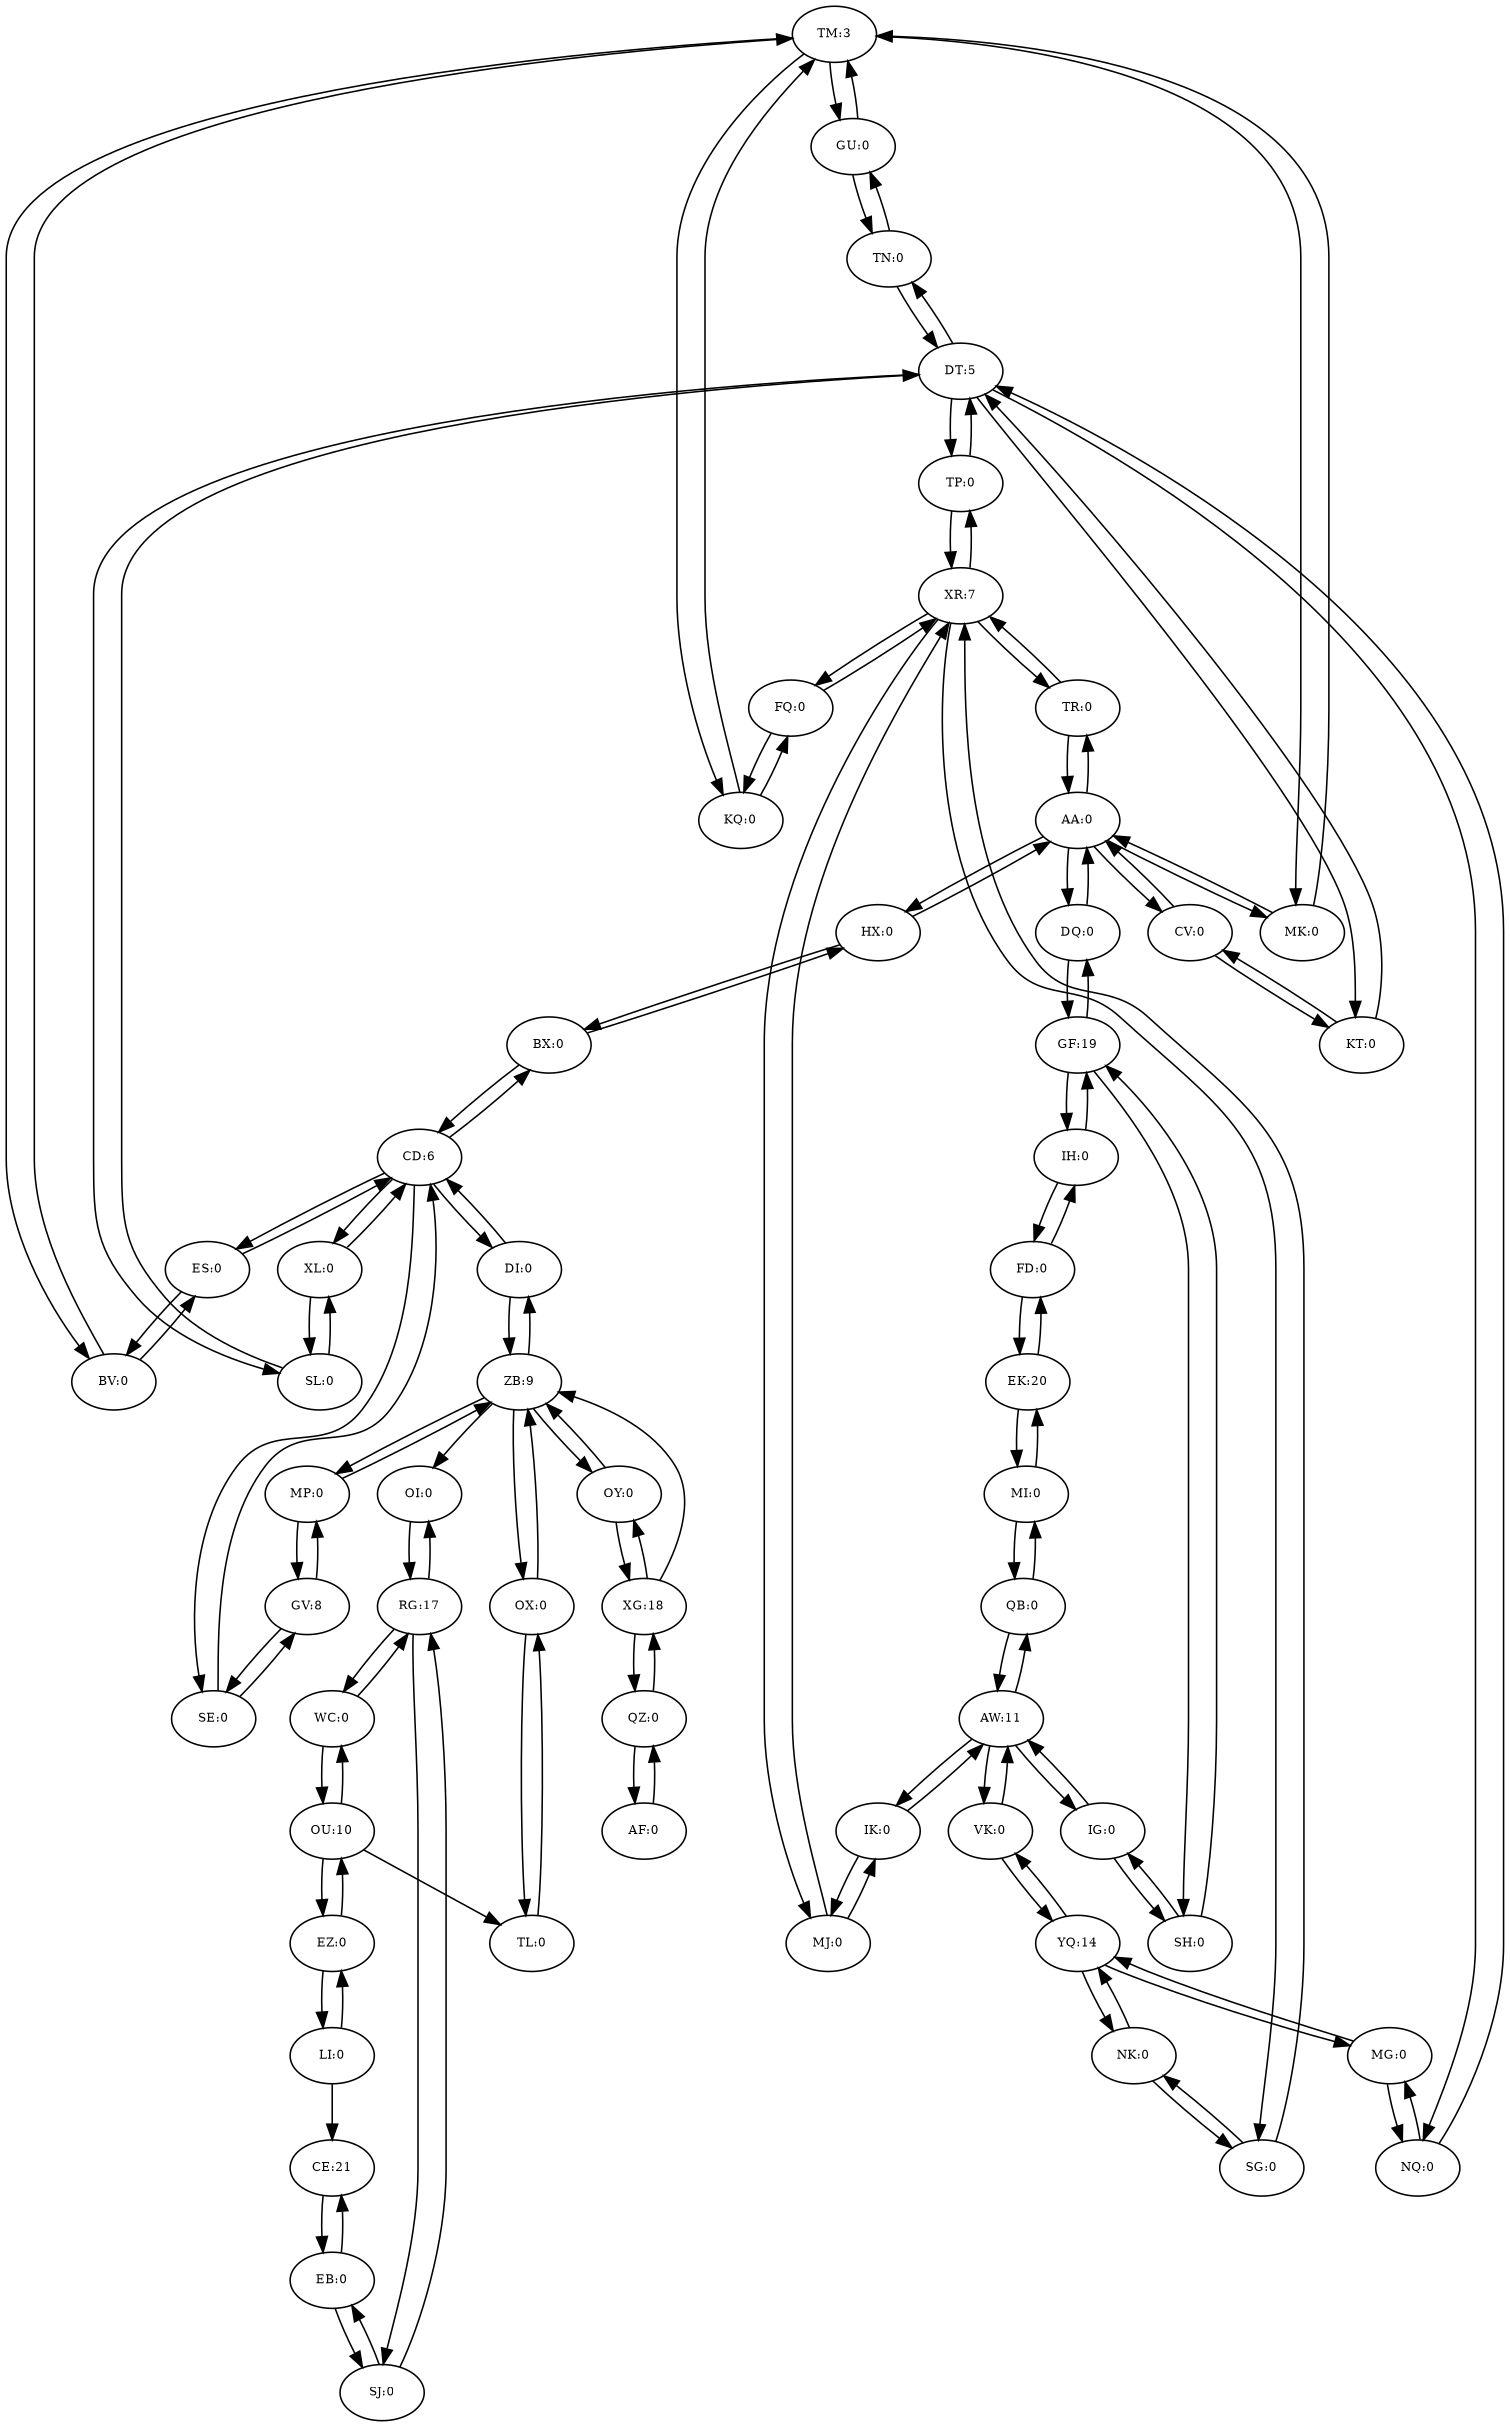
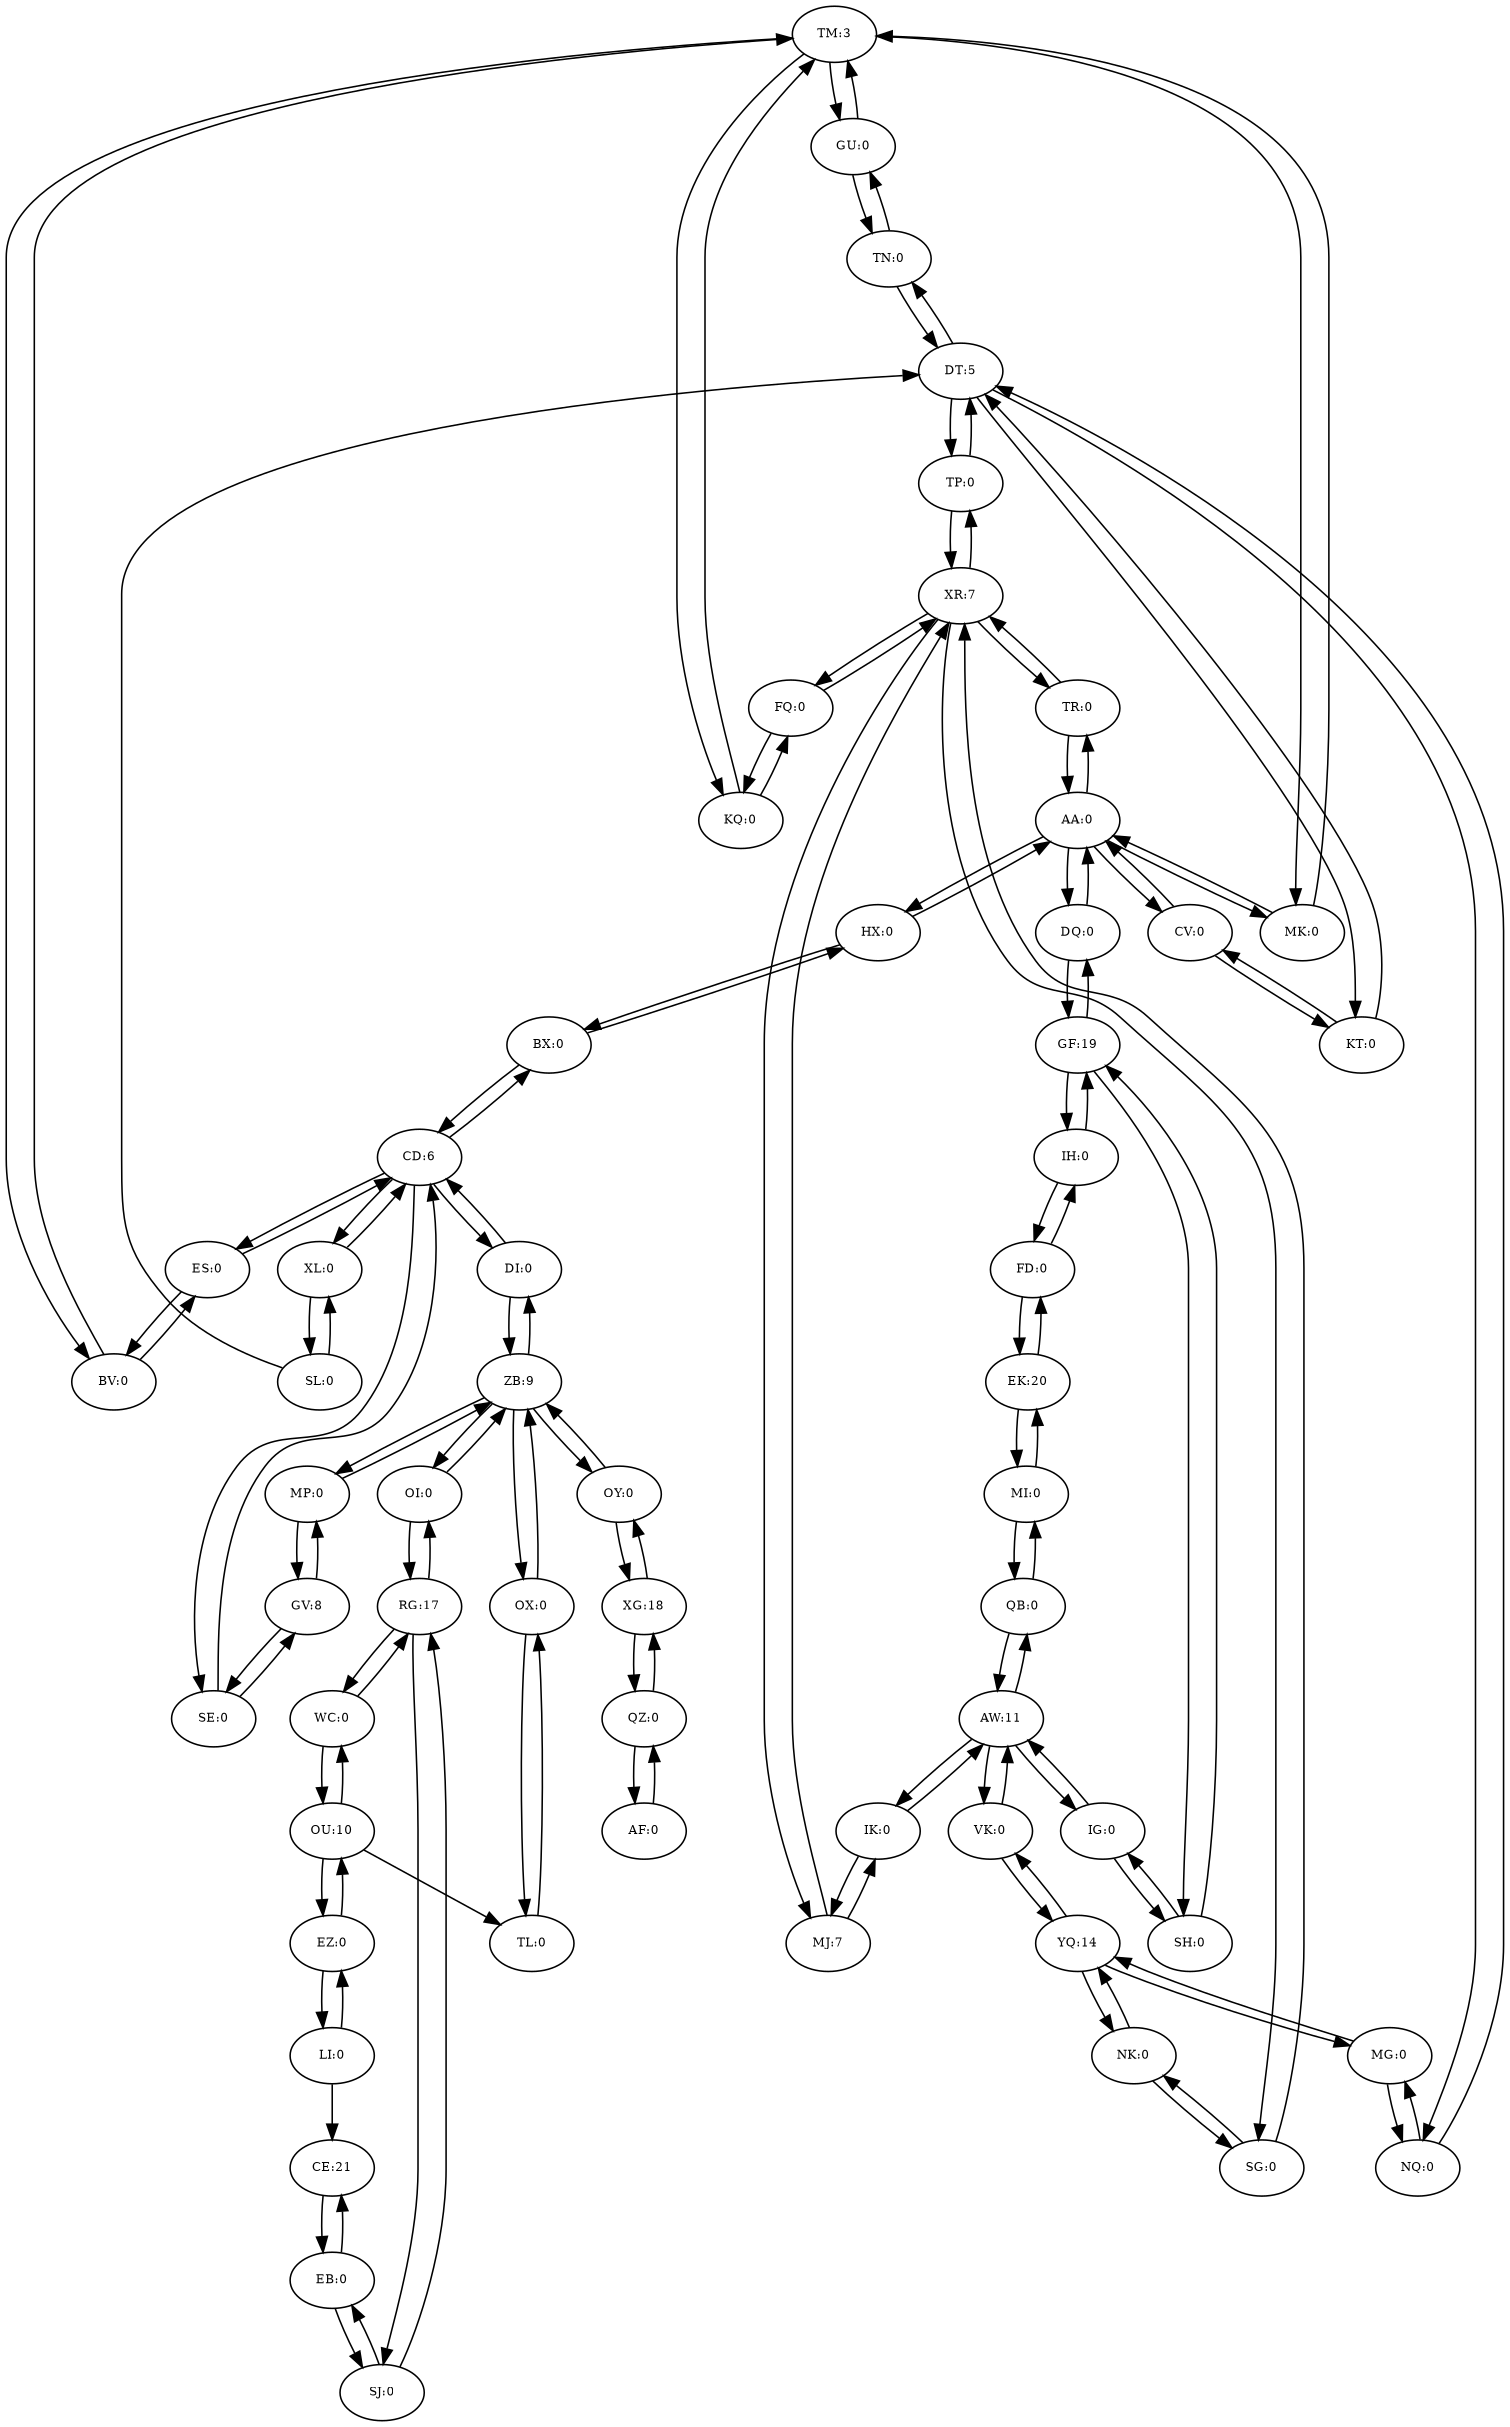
  digraph {
    node [fontsize=8]
    edge [fontsize=8]
    n1 [label="TM:3"]
    n2 [label="GU:0"]
    n3 [label="KQ:0"]
    n4 [label="BV:0"]
    n5 [label="MK:0"]
    n6 [label="TN:0"]
    n7 [label="FQ:0"]
    n8 [label="ES:0"]
    n9 [label="AA:0"]
    n10 [label="DT:5"]
    n11 [label="XR:7"]
    n12 [label="CD:6"]
    n13 [label="HX:0"]
    n14 [label="TR:0"]
    n15 [label="CV:0"]
    n16 [label="DQ:0"]
    n17 [label="BX:0"]
    n18 [label="SE:0"]
    n19 [label="XL:0"]
    n20 [label="DI:0"]
    n21 [label="GV:8"]
    n22 [label="SL:0"]
    n23 [label="ZB:9"]
    n24 [label="MP:0"]
    n25 [label="OI:0"]
    n26 [label="OY:0"]
    n27 [label="OX:0"]
    n28 [label="RG:17"]
    n29 [label="SJ:0"]
    n30 [label="WC:0"]
    n31 [label="XG:18"]
    n32 [label="TL:0"]
    n33 [label="EB:0"]
    n34 [label="OU:10"]
    n35 [label="QZ:0"]
    n36 [label="AF:0"]
    n37 [label="EZ:0"]
    n38 [label="LI:0"]
    n39 [label="CE:21"]
    n40 [label="KT:0"]
    n41 [label="NQ:0"]
    n42 [label="TP:0"]
    n43 [label="MG:0"]
    n44 [label="SG:0"]
    n45 [label="NK:0"]
-   n46 [label="MJ:0"]
+   n46 [label="MJ:7"]
    n47 [label="YQ:14"]
    n48 [label="IK:0"]
    n49 [label="VK:0"]
    n50 [label="QB:0"]
    n51 [label="AW:11"]
    n52 [label="MI:0"]
    n53 [label="IG:0"]
    n54 [label="EK:20"]
    n55 [label="SH:0"]
    n56 [label="FD:0"]
    n57 [label="GF:19"]
    n58 [label="IH:0"]
    n1 -> n2
    n1 -> n3
    n1 -> n4
    n1 -> n5
    n2 -> n1
    n2 -> n6
    n3 -> n1
    n3 -> n7
    n4 -> n1
    n4 -> n8
    n5 -> n1
    n5 -> n9
    n6 -> n2
    n6 -> n10
    n7 -> n3
    n7 -> n11
    n8 -> n4
    n8 -> n12
    n9 -> n5
    n9 -> n13
    n9 -> n14
    n9 -> n15
    n9 -> n16
    n10 -> n6
-   n10 -> n22
    n10 -> n40
    n10 -> n41
    n10 -> n42
    n11 -> n7
    n11 -> n14
    n11 -> n42
    n11 -> n44
    n11 -> n46
    n12 -> n8
    n12 -> n17
    n12 -> n18
    n12 -> n19
    n12 -> n20
    n13 -> n9
    n13 -> n17
    n14 -> n9
    n14 -> n11
    n15 -> n9
    n15 -> n40
    n16 -> n9
    n16 -> n57
    n17 -> n12
    n17 -> n13
    n18 -> n12
    n18 -> n21
    n19 -> n12
    n19 -> n22
    n20 -> n12
    n20 -> n23
    n21 -> n18
    n21 -> n24
    n22 -> n10
    n22 -> n19
    n23 -> n20
    n23 -> n24
    n23 -> n25
    n23 -> n26
    n23 -> n27
    n24 -> n21
    n24 -> n23
-   n31 -> n23
+   n25 -> n23
    n25 -> n28
    n26 -> n23
    n26 -> n31
    n27 -> n23
    n27 -> n32
    n28 -> n25
    n28 -> n29
    n28 -> n30
    n29 -> n28
    n29 -> n33
    n30 -> n28
    n30 -> n34
    n31 -> n26
    n31 -> n35
    n32 -> n27
    n33 -> n29
    n33 -> n39
    n34 -> n30
    n34 -> n32
    n34 -> n37
    n35 -> n31
    n35 -> n36
    n36 -> n35
    n37 -> n34
    n37 -> n38
    n38 -> n37
    n38 -> n39
    n39 -> n33
    n40 -> n10
    n40 -> n15
    n41 -> n10
    n41 -> n43
    n42 -> n10
    n42 -> n11
    n43 -> n41
    n43 -> n47
    n44 -> n11
    n44 -> n45
    n45 -> n44
    n45 -> n47
    n46 -> n11
    n46 -> n48
    n47 -> n43
    n47 -> n45
    n47 -> n49
    n48 -> n46
    n48 -> n51
    n49 -> n47
    n49 -> n51
    n50 -> n51
    n50 -> n52
    n51 -> n48
    n51 -> n49
    n51 -> n50
    n51 -> n53
    n52 -> n50
    n52 -> n54
    n53 -> n51
    n53 -> n55
    n54 -> n52
    n54 -> n56
    n55 -> n53
    n55 -> n57
    n56 -> n54
    n56 -> n58
    n57 -> n16
    n57 -> n55
    n57 -> n58
    n58 -> n56
    n58 -> n57
  }
